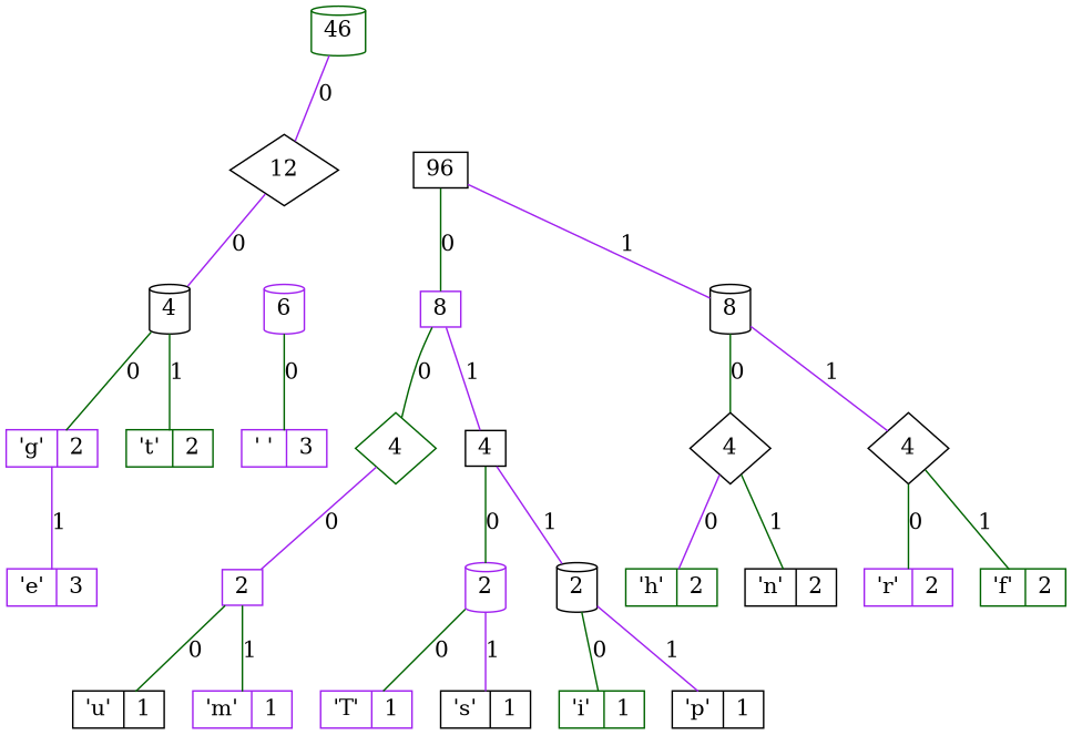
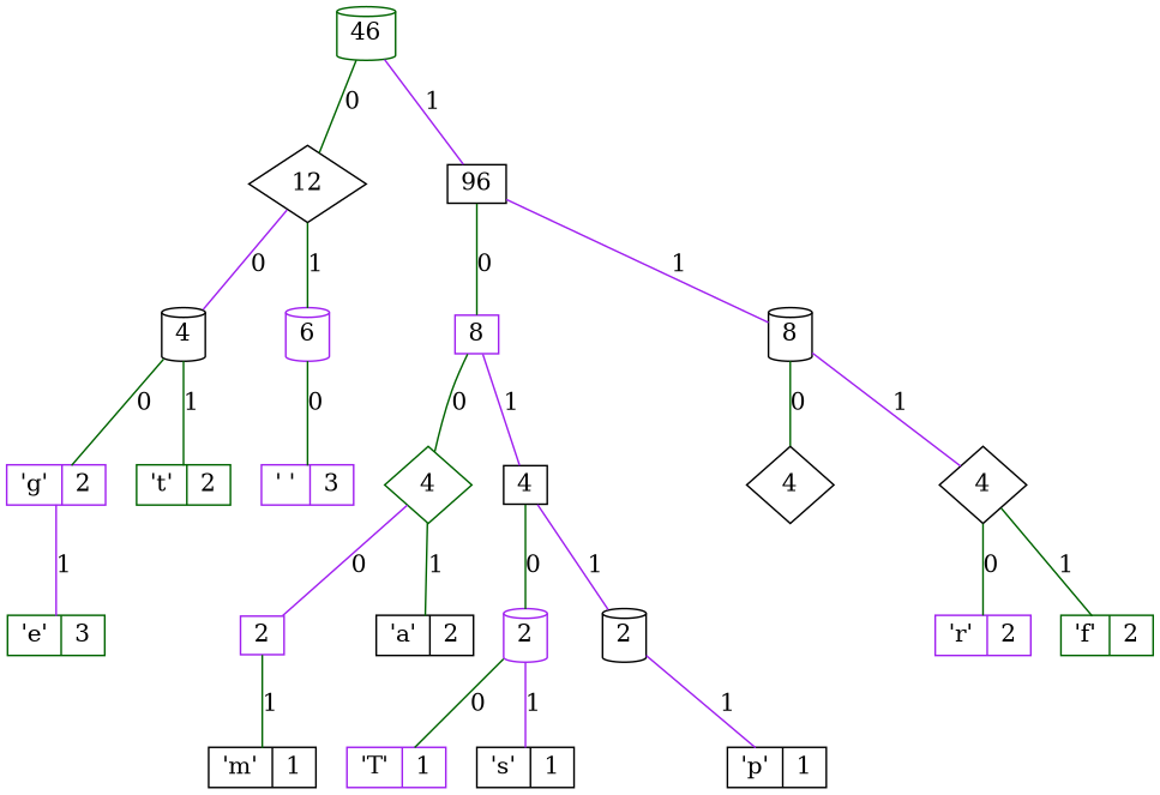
  graph {
    node [color=black shape=record]
    edge [color=darkgreen]
    n1 [color=darkgreen height=.1 label=46 shape=cylinder width=.1]
    n2 [height=.1 label=12 shape=diamond width=.1]
    n3 [height=.1 label=96 shape=box width=.1]
    n4 [height=.1 label=4 shape=cylinder width=.1]
    n5 [color=purple height=.1 label=6 shape=cylinder width=.1]
    n6 [color=purple height=.1 label=8 shape=box width=.1]
    n7 [height=.1 label=8 shape=cylinder width=.1]
    n8 [color=purple height=.1 label=" 'g' | 2 " width=.1]
    n9 [color=darkgreen height=.1 label=" 't' | 2 " width=.1]
    n10 [color=purple height=.1 label=" ' ' | 3 " width=.1]
    n11 [color=darkgreen height=.1 label=4 shape=diamond width=.1]
    n12 [height=.1 label=4 shape=box width=.1]
    n13 [height=.1 label=4 shape=diamond width=.1]
    n14 [height=.1 label=4 shape=diamond width=.1]
-   n15 [color=purple height=.1 label=" 'e' | 3 " width=.1]
+   n15 [color=darkgreen height=.1 label=" 'e' | 3 " width=.1]
    n16 [color=purple height=.1 label=2 shape=box width=.1]
+   n17 [height=.1 label=" 'a' | 2 " width=.1]
    n18 [color=purple height=.1 label=2 shape=cylinder width=.1]
    n19 [height=.1 label=2 shape=cylinder width=.1]
-   n20 [color=darkgreen height=.1 label=" 'h' | 2 " width=.1]
-   n21 [height=.1 label=" 'n' | 2 " width=.1]
    n22 [color=purple height=.1 label=" 'r' | 2 " width=.1]
    n23 [color=darkgreen height=.1 label=" 'f' | 2 " width=.1]
-   n24 [height=.1 label=" 'u' | 1 " width=.1]
-   n25 [color=purple height=.1 label=" 'm' | 1 " width=.1]
+   n25 [height=.1 label=" 'm' | 1 " width=.1]
    n26 [color=purple height=.1 label=" 'T' | 1 " width=.1]
    n27 [height=.1 label=" 's' | 1 " width=.1]
-   n28 [color=darkgreen height=.1 label=" 'i' | 1 " width=.1]
    n29 [height=.1 label=" 'p' | 1 " width=.1]
-   n1 -- n2 [color=purple label=0]
+   n1 -- n2 [label=0]
+   n1 -- n3 [color=purple label=1]
    n2 -- n4 [color=purple label=0]
+   n2 -- n5 [label=1]
    n3 -- n6 [label=0]
    n3 -- n7 [color=purple label=1]
    n4 -- n8 [label=0]
    n4 -- n9 [label=1]
    n5 -- n10 [label=0]
    n6 -- n11 [label=0]
    n6 -- n12 [color=purple label=1]
    n7 -- n13 [label=0]
    n7 -- n14 [color=purple label=1]
    n8 -- n15 [color=purple label=1]
    n11 -- n16 [color=purple label=0]
+   n11 -- n17 [label=1]
    n12 -- n18 [label=0]
    n12 -- n19 [color=purple label=1]
-   n13 -- n20 [color=purple label=0]
-   n13 -- n21 [label=1]
    n14 -- n22 [label=0]
    n14 -- n23 [label=1]
-   n16 -- n24 [label=0]
    n16 -- n25 [label=1]
    n18 -- n26 [label=0]
    n18 -- n27 [color=purple label=1]
-   n19 -- n28 [label=0]
    n19 -- n29 [color=purple label=1]
  }
